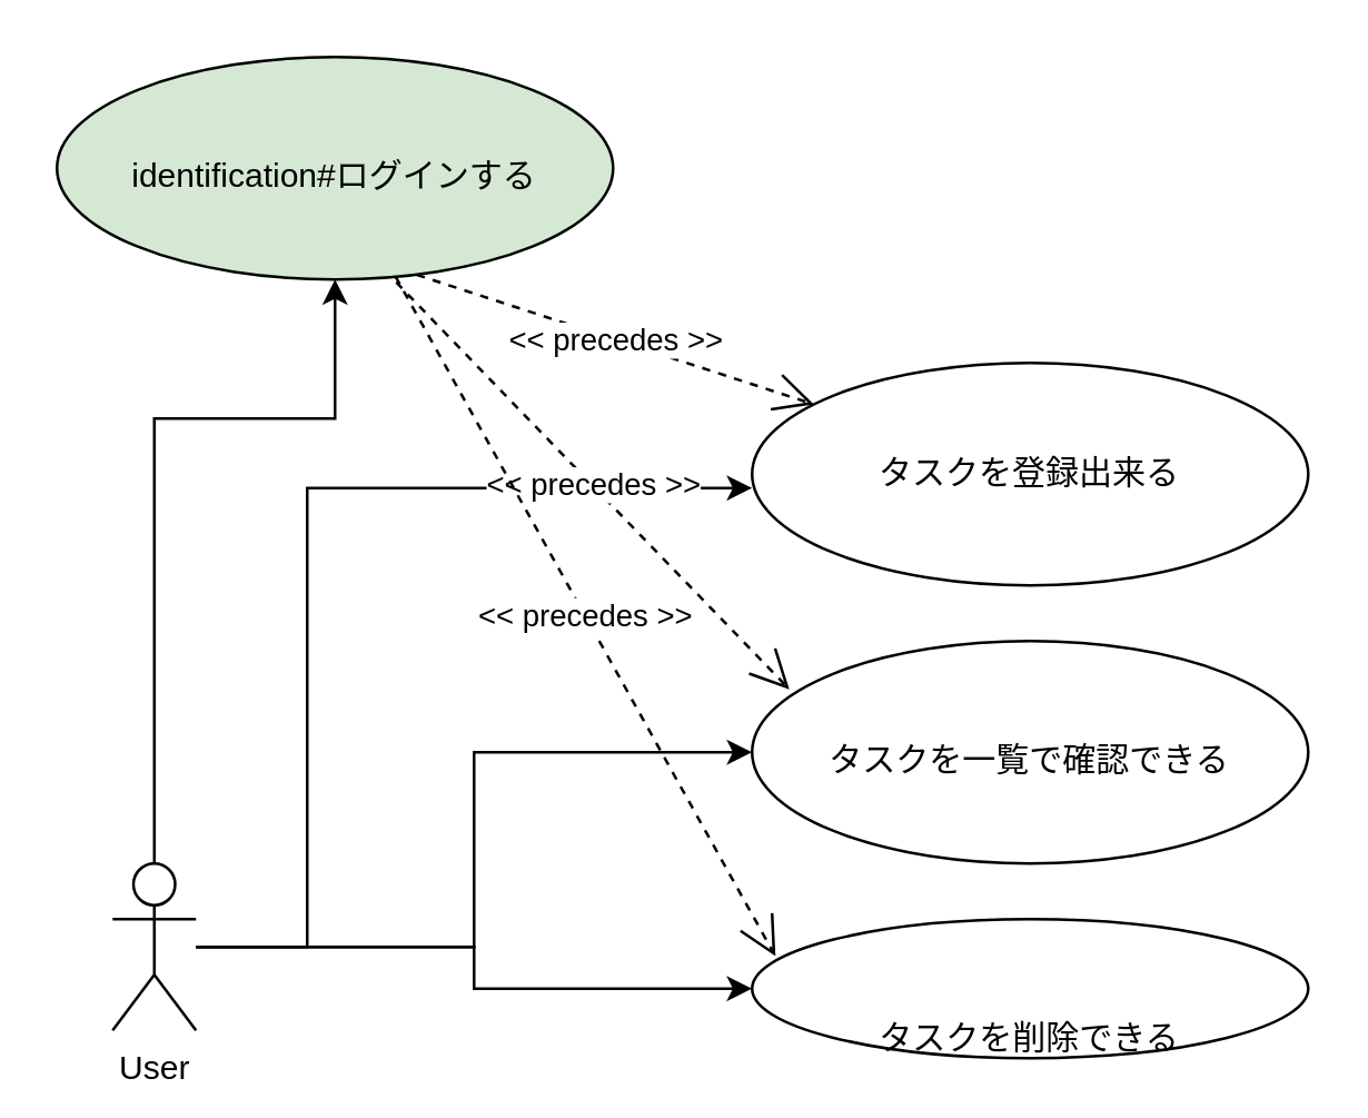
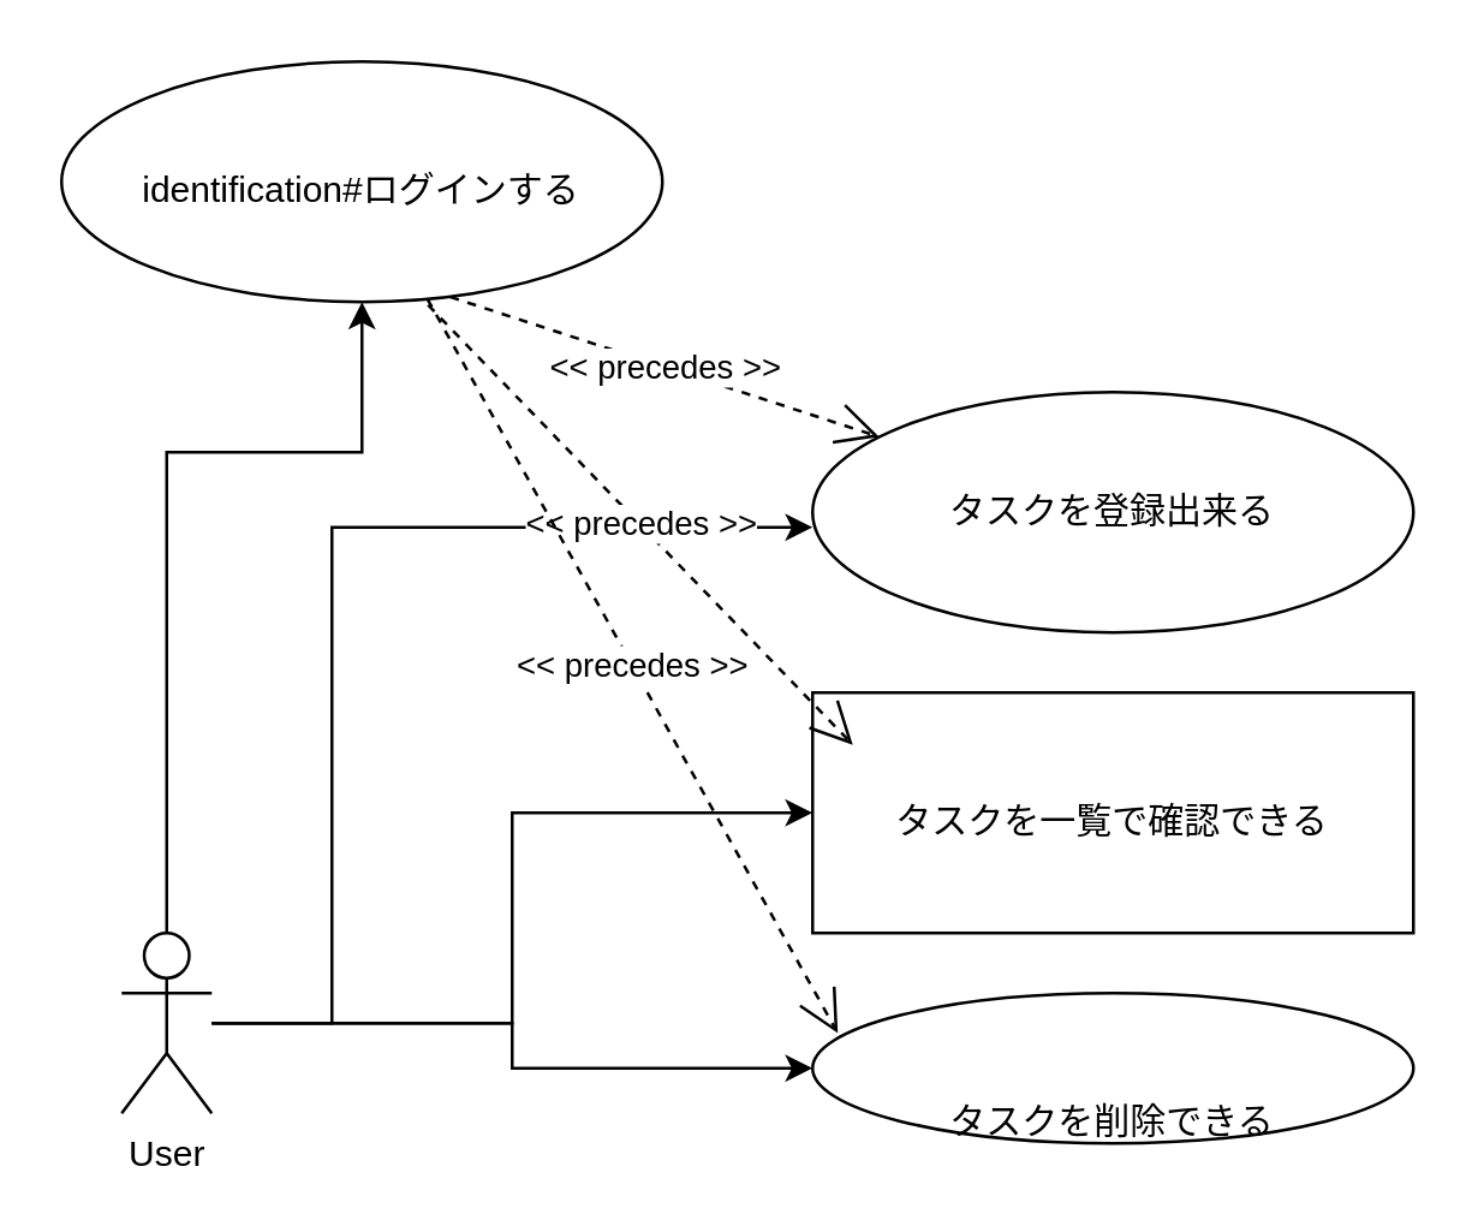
  <mxCell id="0" />
  <mxCell id="1" parent="0" />
  <mxCell id="2" style="edgeStyle=orthogonalEdgeStyle;rounded=0;orthogonalLoop=1;jettySize=auto;html=1;" parent="1" source="6" edge="1"><mxGeometry relative="1" as="geometry"><mxPoint x="270" y="175" as="targetPoint" /><Array as="points"><mxPoint x="110" y="340" /><mxPoint x="110" y="175" /><mxPoint x="270" y="175" /></Array></mxGeometry></mxCell>
  <mxCell id="3" value="" style="edgeStyle=orthogonalEdgeStyle;rounded=0;orthogonalLoop=1;jettySize=auto;html=1;" parent="1" source="6" target="8" edge="1"><mxGeometry relative="1" as="geometry" /></mxCell>
  <mxCell id="4" value="" style="edgeStyle=orthogonalEdgeStyle;rounded=0;orthogonalLoop=1;jettySize=auto;html=1;" parent="1" source="6" target="9" edge="1"><mxGeometry relative="1" as="geometry" /></mxCell>
  <mxCell id="5" value="" style="edgeStyle=orthogonalEdgeStyle;rounded=0;orthogonalLoop=1;jettySize=auto;html=1;entryX=0.5;entryY=1;entryDx=0;entryDy=0;" parent="1" source="6" target="11" edge="1"><mxGeometry relative="1" as="geometry"><Array as="points"><mxPoint x="55" y="150" /><mxPoint x="120" y="150" /></Array></mxGeometry></mxCell>
  <mxCell id="6" value="User" style="shape=umlActor;verticalLabelPosition=bottom;verticalAlign=top;html=1;" parent="1" vertex="1"><mxGeometry x="40" y="310" width="30" height="60" as="geometry" /></mxCell>
  <mxCell id="7" value="タスクを登録出来る" style="ellipse;whiteSpace=wrap;html=1;" parent="1" vertex="1"><mxGeometry x="270" y="130" width="200" height="80" as="geometry" /></mxCell>
- <mxCell id="8" value="&lt;br&gt;&lt;br&gt;タスクを一覧で確認できる" style="ellipse;whiteSpace=wrap;html=1;verticalAlign=top;" parent="1" vertex="1"><mxGeometry x="270" y="230" width="200" height="80" as="geometry" /></mxCell>
+ <mxCell id="8" value="&lt;br&gt;&lt;br&gt;タスクを一覧で確認できる" style="whiteSpace=wrap;html=1;verticalAlign=top;rounded=0;" parent="1" vertex="1"><mxGeometry x="270" y="230" width="200" height="80" as="geometry" /></mxCell>
  <mxCell id="9" value="&lt;br&gt;&lt;br&gt;タスクを削除できる" style="ellipse;whiteSpace=wrap;html=1;verticalAlign=top;" parent="1" vertex="1"><mxGeometry x="270" y="330" width="200" height="50" as="geometry" /></mxCell>
  <mxCell id="10" value="&amp;lt;&amp;lt; precedes &amp;gt;&amp;gt;" style="endArrow=open;endSize=12;dashed=1;html=1;exitX=0.647;exitY=0.979;exitDx=0;exitDy=0;exitPerimeter=0;" parent="1" source="11" target="7" edge="1"><mxGeometry width="160" relative="1" as="geometry"><mxPoint x="120" y="100" as="sourcePoint" /><mxPoint x="-10" y="320" as="targetPoint" /></mxGeometry></mxCell>
- <mxCell id="11" value="&lt;br&gt;&lt;br&gt;identification#ログインする" style="ellipse;whiteSpace=wrap;html=1;verticalAlign=top;fillColor=#d5e8d4;" parent="1" vertex="1"><mxGeometry x="20" y="20" width="200" height="80" as="geometry" /></mxCell>
+ <mxCell id="11" value="&lt;br&gt;&lt;br&gt;identification#ログインする" style="ellipse;whiteSpace=wrap;html=1;verticalAlign=top;" parent="1" vertex="1"><mxGeometry x="20" y="20" width="200" height="80" as="geometry" /></mxCell>
  <mxCell id="12" value="&amp;lt;&amp;lt; precedes &amp;gt;&amp;gt;" style="endArrow=open;endSize=12;dashed=1;html=1;entryX=0.067;entryY=0.217;entryDx=0;entryDy=0;entryPerimeter=0;" parent="1" target="8" edge="1"><mxGeometry width="160" relative="1" as="geometry"><mxPoint x="142" y="101" as="sourcePoint" /><mxPoint x="238.604" y="158.615" as="targetPoint" /></mxGeometry></mxCell>
  <mxCell id="13" value="&amp;lt;&amp;lt; precedes &amp;gt;&amp;gt;" style="endArrow=open;endSize=12;dashed=1;html=1;entryX=0.042;entryY=0.267;entryDx=0;entryDy=0;entryPerimeter=0;" parent="1" source="11" target="9" edge="1"><mxGeometry width="160" relative="1" as="geometry"><mxPoint x="129" y="197" as="sourcePoint" /><mxPoint x="210" y="343" as="targetPoint" /></mxGeometry></mxCell>
